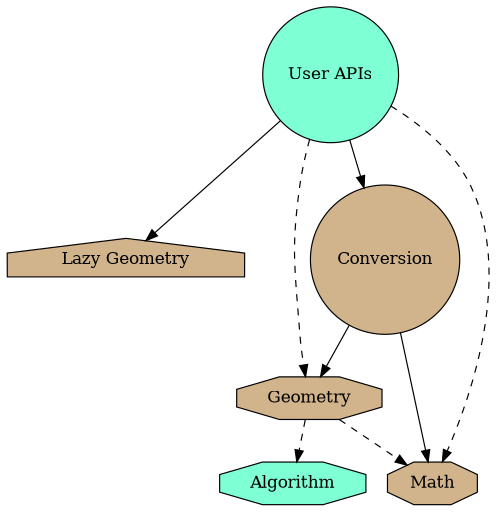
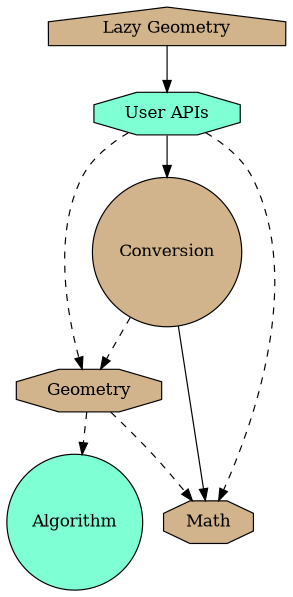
  digraph {
    fontcolor=blue
    fontsize=18
    node [fillcolor=tan shape=octagon style=filled]
    edge [style=dashed]
    "Lazy Geometry" [shape=house]
-   "User APIs" [fillcolor=aquamarine shape=circle]
+   "User APIs" [fillcolor=aquamarine]
    Conversion [shape=circle]
    Geometry
    Math
-   Algorithm [fillcolor=aquamarine]
-   "User APIs" -> "Lazy Geometry" [style=solid]
+   Algorithm [fillcolor=aquamarine shape=circle]
+   "Lazy Geometry" -> "User APIs" [style=solid]
    "User APIs" -> Conversion [style=solid]
    "User APIs" -> Geometry
    "User APIs" -> Math
-   Conversion -> Geometry [style=solid]
+   Conversion -> Geometry
    Conversion -> Math [style=solid]
    Geometry -> Math
    Geometry -> Algorithm
  }
